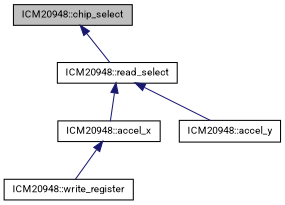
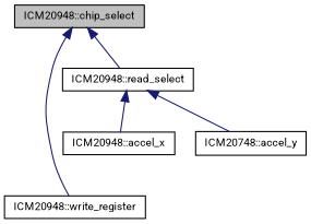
  digraph {
    fontname=Roboto
    rankdir=TB
    node [color=black fillcolor=white fontname=Roboto fontsize=10 shape=record style=filled]
    edge [color=midnightblue dir=back fontname=Roboto fontsize=10 labelfontname=Helvetica labelfontsize=10 style=solid]
    n1 [fillcolor=grey75 fontcolor=black height=0.2 label="ICM20948::chip_select" width=0.4]
    n2 [height=0.2 label="ICM20948::write_register" width=0.4]
    n3 [height=0.2 label="ICM20948::read_select" width=0.4]
    n4 [height=0.2 label="ICM20948::accel_x" width=0.4]
-   n5 [height=0.2 label="ICM20948::accel_y" width=0.4]
-   n4 -> n2
+   n5 [height=0.2 label="ICM20748::accel_y" width=0.4]
+   n1 -> n2
    n1 -> n3
    n3 -> n4
    n3 -> n5
  }
